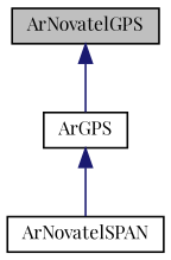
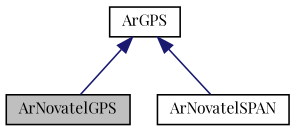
  digraph {
    fontname="Playfair Display"
    node [color=black fillcolor=white fontname="Playfair Display" fontsize=10 shape=record style=filled]
    edge [color=midnightblue dir=back fontname="Playfair Display" fontsize=10 labelfontname=FreeSans labelfontsize=10 style=solid]
    n1 [fillcolor=grey75 fontcolor=black height=0.2 label=ArNovatelGPS width=0.4]
    n2 [height=0.2 label=ArNovatelSPAN width=0.4]
    n3 [height=0.2 label=ArGPS width=0.4]
-   n1 -> n3
+   n3 -> n1
    n3 -> n2
  }
